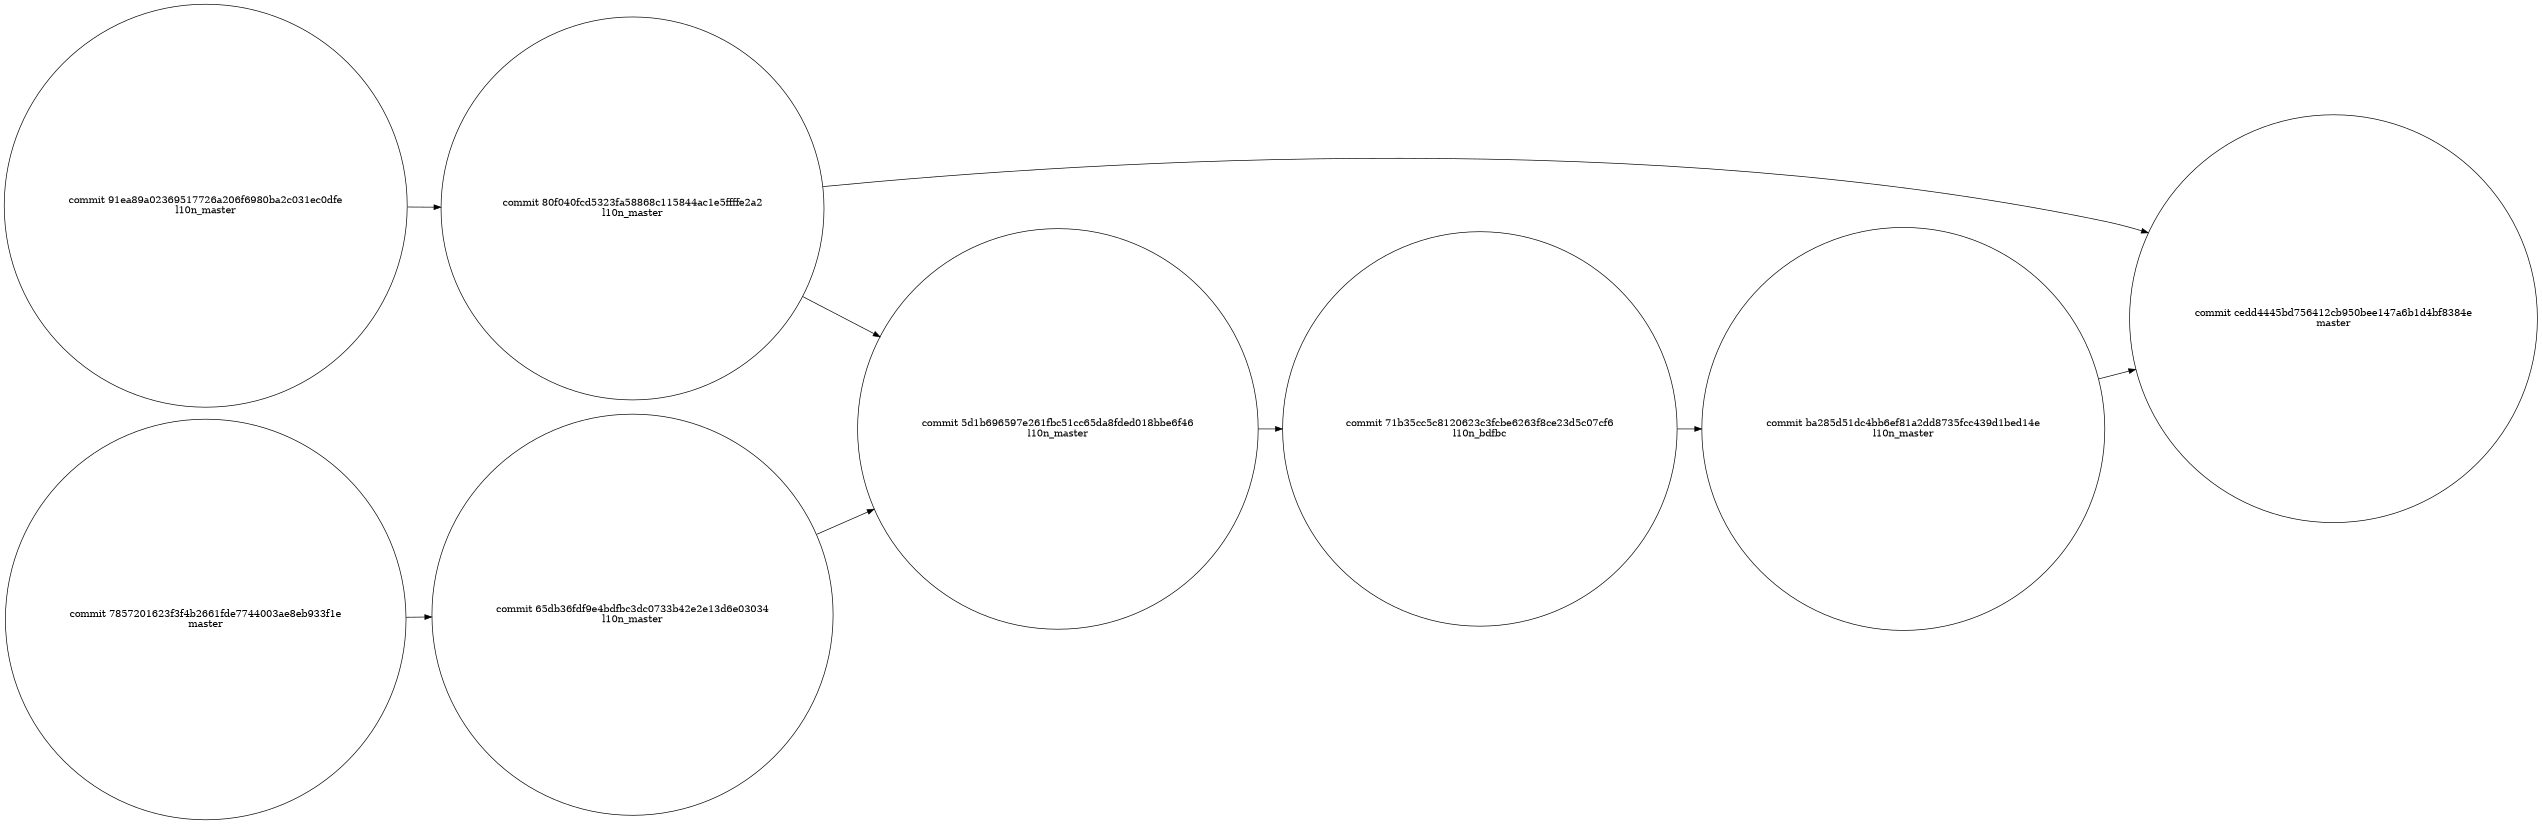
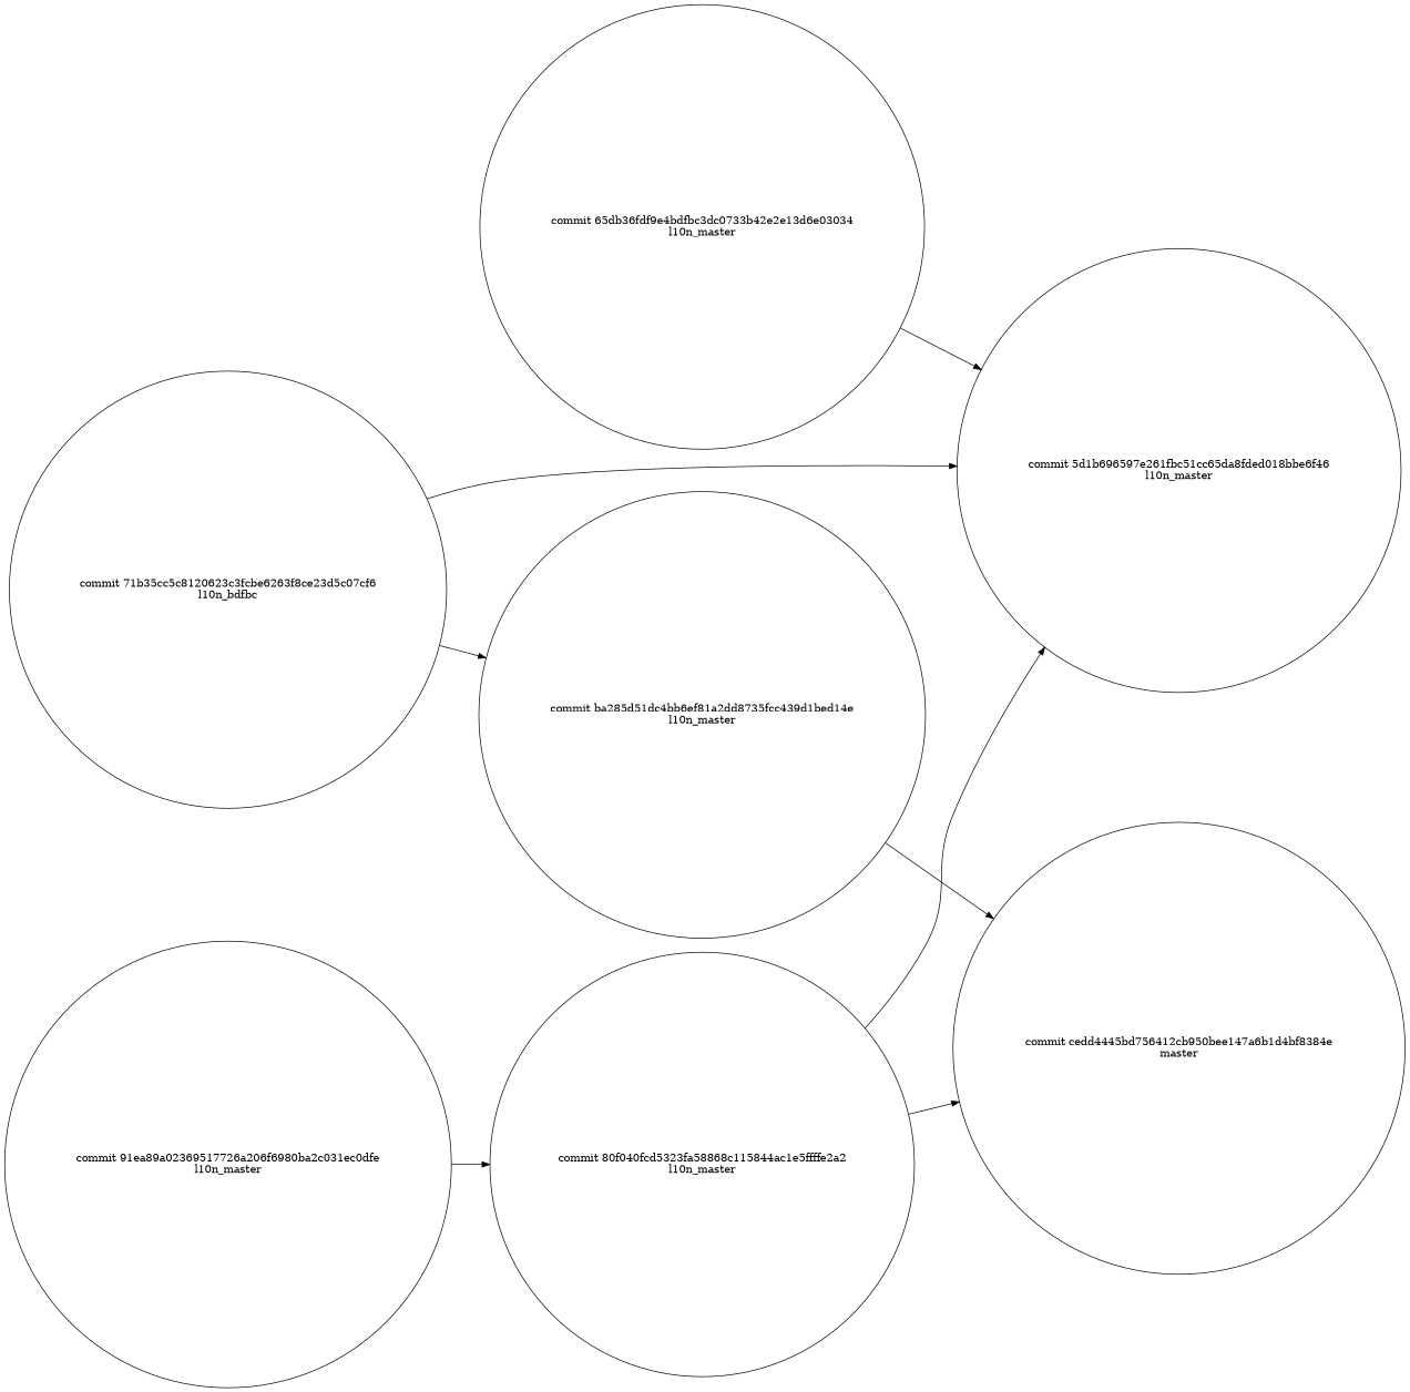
  digraph {
    rankdir=LR
    node [shape=circle]
    n1 [label="commit 65db36fdf9e4bdfbc3dc0733b42e2e13d6e03034\nl10n_master"]
    n2 [label="commit 5d1b696597e261fbc51cc65da8fded018bbe6f46\nl10n_master"]
    n3 [label="commit 91ea89a02369517726a206f6980ba2c031ec0dfe\nl10n_master"]
    n4 [label="commit 80f040fcd5323fa58868c115844ac1e5ffffe2a2\nl10n_master"]
    n5 [label="commit cedd4445bd756412cb950bee147a6b1d4bf8384e\nmaster"]
    n6 [label="commit 71b35cc5c8120623c3fcbe6263f8ce23d5c07cf6\nl10n_bdfbc"]
    n7 [label="commit ba285d51dc4bb6ef81a2dd8735fcc439d1bed14e\nl10n_master"]
-   n8 [label="commit 7857201623f3f4b2661fde7744003ae8eb933f1e\nmaster"]
    n1 -> n2
-   n2 -> n6
+   n6 -> n2
    n3 -> n4
    n4 -> n2
    n4 -> n5
    n6 -> n7
    n7 -> n5
-   n8 -> n1
  }
